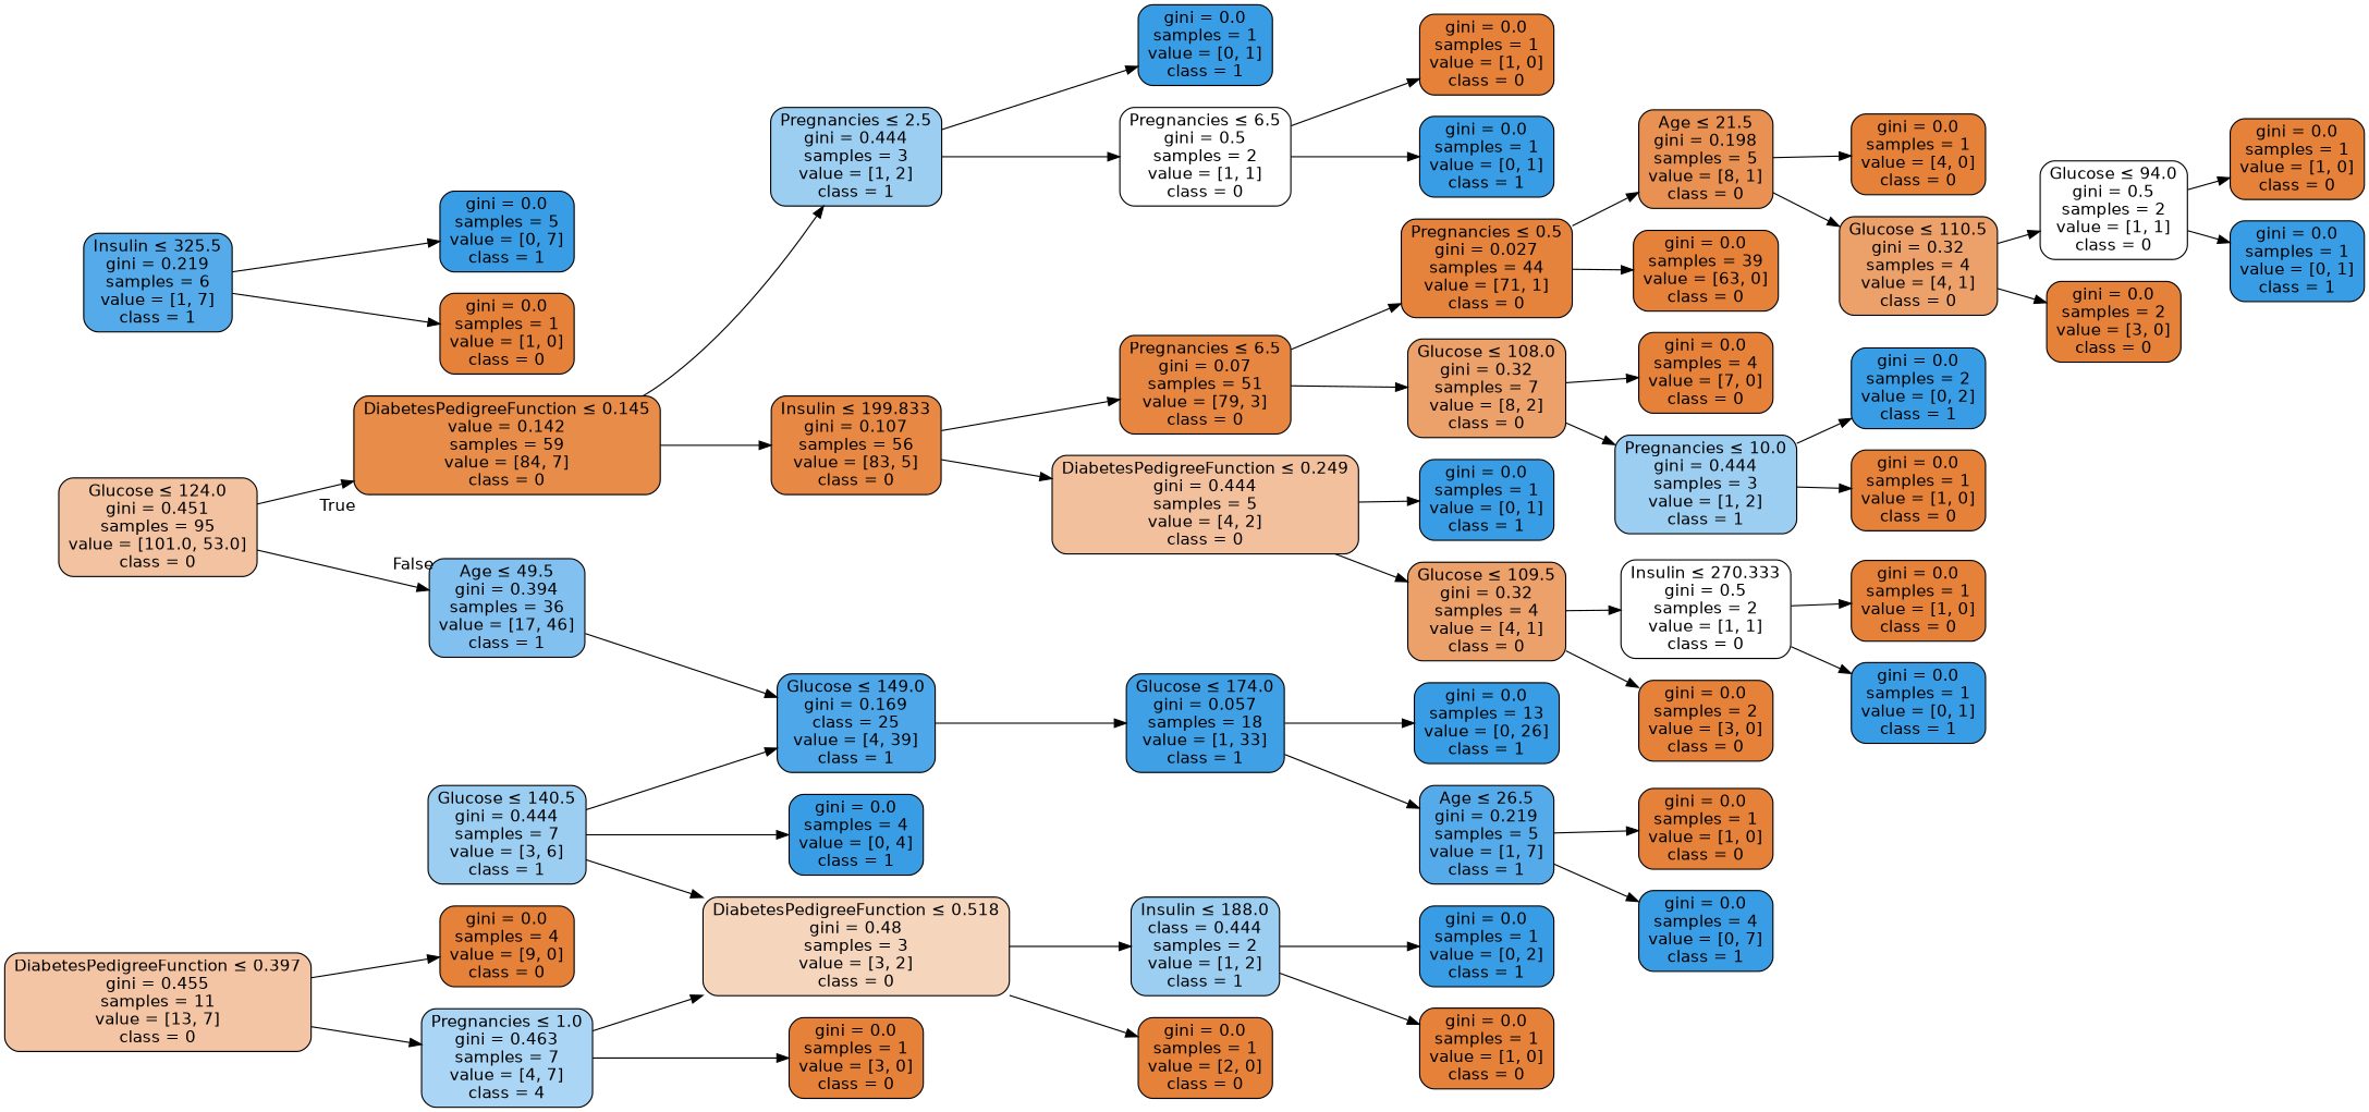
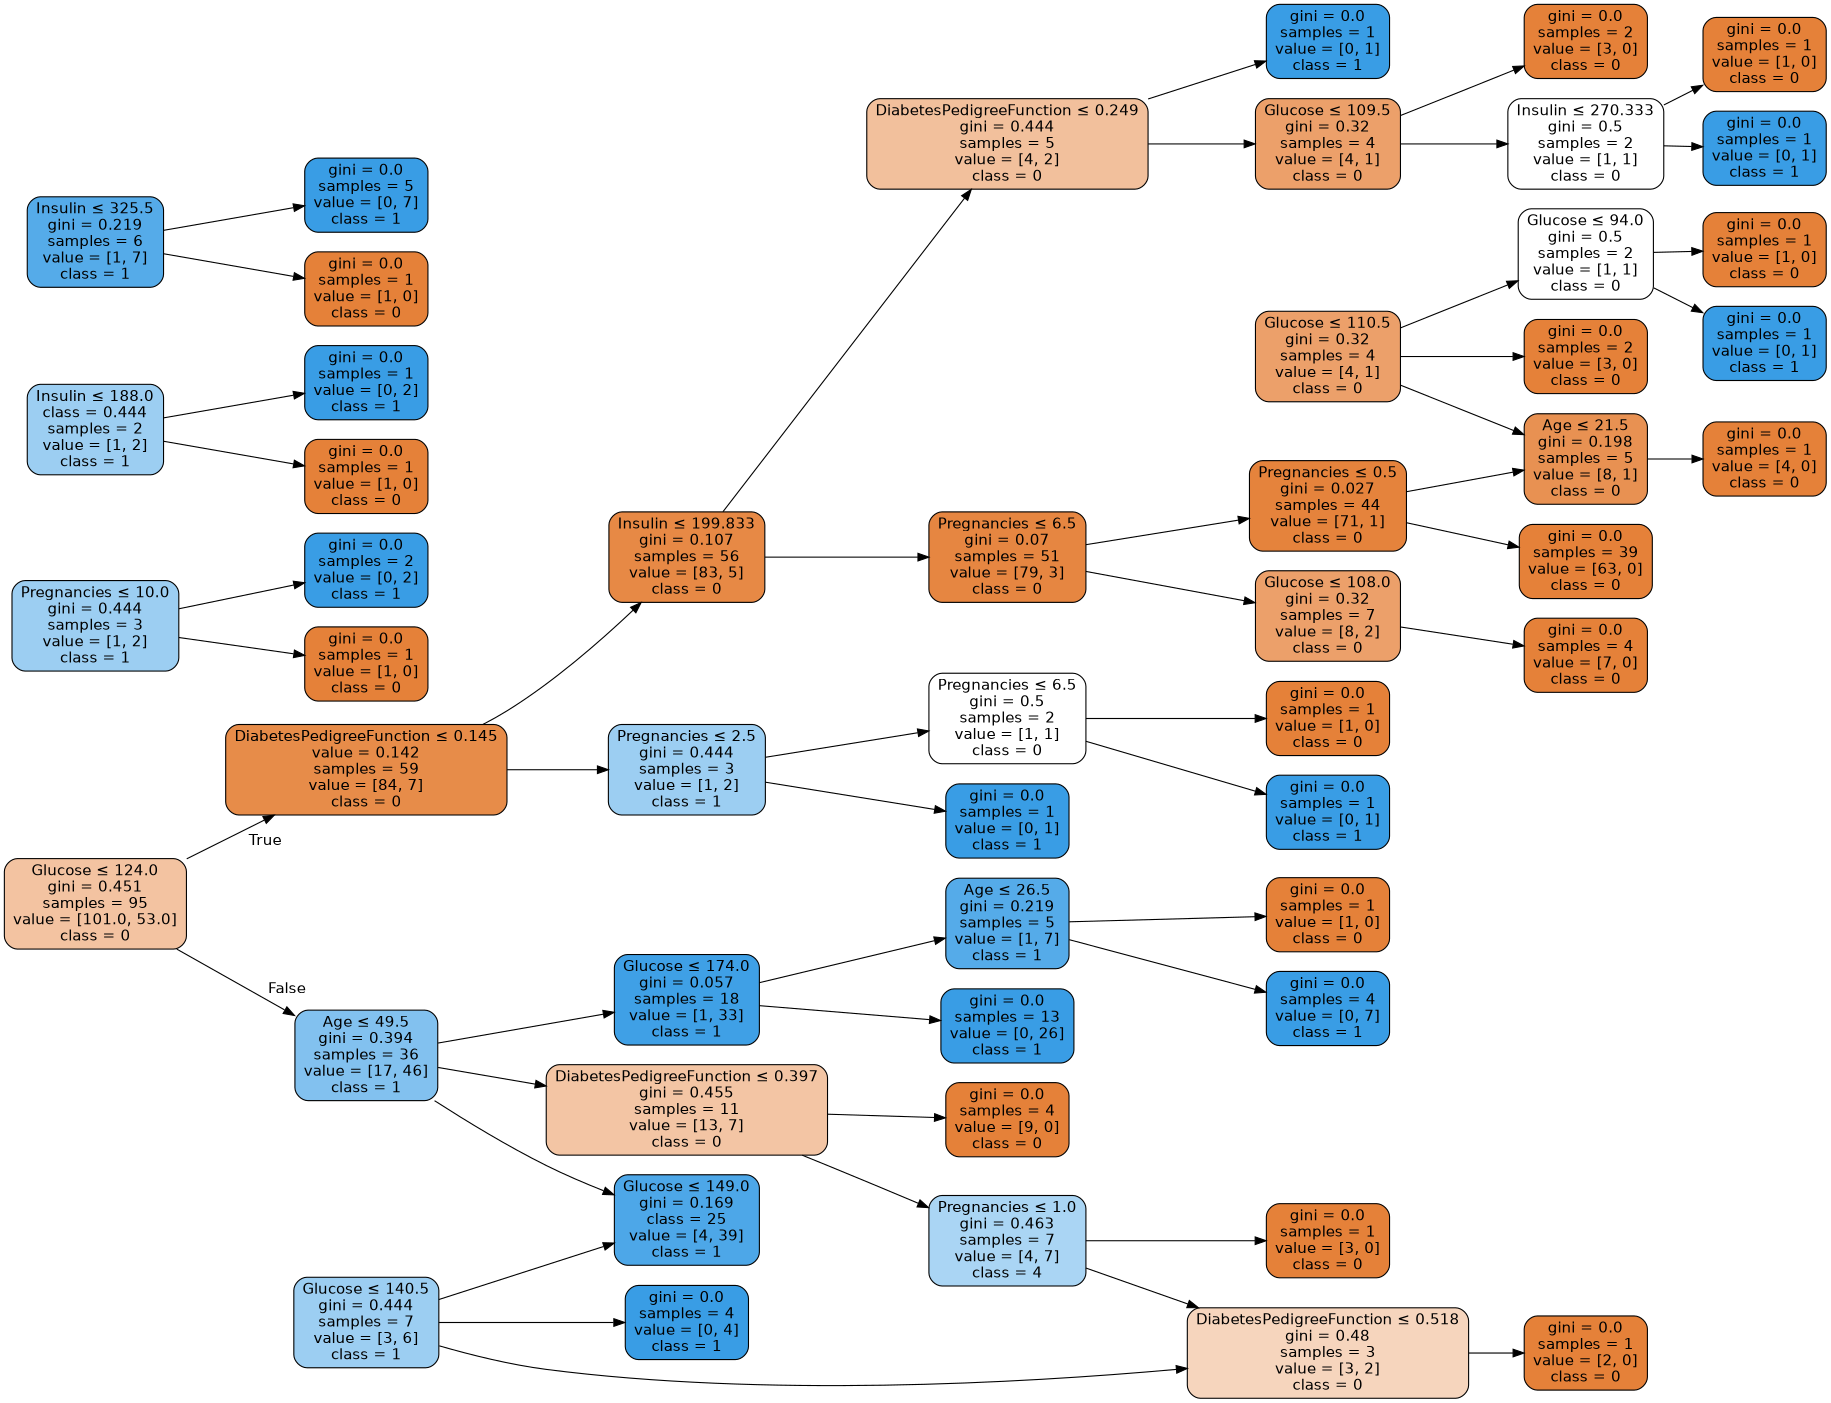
  digraph {
    rankdir=LR
    node [color=black fillcolor="#e58139" fontname=helvetica shape=box style="filled, rounded"]
    edge [fontname=helvetica]
    n1 [fillcolor="#f3c3a1" label=<Glucose &le; 124.0<br/>gini = 0.451<br/>samples = 95<br/>value = [101.0, 53.0]<br/>class = 0>]
    n2 [fillcolor="#e78c49" label=<DiabetesPedigreeFunction &le; 0.145<br/>value = 0.142<br/>samples = 59<br/>value = [84, 7]<br/>class = 0>]
    n3 [fillcolor="#82c1ef" label=<Age &le; 49.5<br/>gini = 0.394<br/>samples = 36<br/>value = [17, 46]<br/>class = 1>]
    n4 [fillcolor="#9ccef2" label=<Pregnancies &le; 2.5<br/>gini = 0.444<br/>samples = 3<br/>value = [1, 2]<br/>class = 1>]
    n5 [fillcolor="#e78945" label=<Insulin &le; 199.833<br/>gini = 0.107<br/>samples = 56<br/>value = [83, 5]<br/>class = 0>]
    n6 [fillcolor="#4da7e8" label=<Glucose &le; 149.0<br/>gini = 0.169<br/>class = 25<br/>value = [4, 39]<br/>class = 1>]
    n7 [fillcolor="#f3c5a4" label=<DiabetesPedigreeFunction &le; 0.397<br/>gini = 0.455<br/>samples = 11<br/>value = [13, 7]<br/>class = 0>]
    n8 [fillcolor="#399de5" label=<gini = 0.0<br/>samples = 1<br/>value = [0, 1]<br/>class = 1>]
    n9 [fillcolor="#ffffff" label=<Pregnancies &le; 6.5<br/>gini = 0.5<br/>samples = 2<br/>value = [1, 1]<br/>class = 0>]
    n10 [fillcolor="#e68641" label=<Pregnancies &le; 6.5<br/>gini = 0.07<br/>samples = 51<br/>value = [79, 3]<br/>class = 0>]
    n11 [fillcolor="#f2c09c" label=<DiabetesPedigreeFunction &le; 0.249<br/>gini = 0.444<br/>samples = 5<br/>value = [4, 2]<br/>class = 0>]
    n12 [label=<gini = 0.0<br/>samples = 1<br/>value = [1, 0]<br/>class = 0>]
    n13 [fillcolor="#399de5" label=<gini = 0.0<br/>samples = 1<br/>value = [0, 1]<br/>class = 1>]
    n14 [fillcolor="#e5833c" label=<Pregnancies &le; 0.5<br/>gini = 0.027<br/>samples = 44<br/>value = [71, 1]<br/>class = 0>]
    n15 [fillcolor="#eca06a" label=<Glucose &le; 108.0<br/>gini = 0.32<br/>samples = 7<br/>value = [8, 2]<br/>class = 0>]
    n16 [fillcolor="#399de5" label=<gini = 0.0<br/>samples = 1<br/>value = [0, 1]<br/>class = 1>]
    n17 [fillcolor="#eca06a" label=<Glucose &le; 109.5<br/>gini = 0.32<br/>samples = 4<br/>value = [4, 1]<br/>class = 0>]
    n18 [fillcolor="#e89152" label=<Age &le; 21.5<br/>gini = 0.198<br/>samples = 5<br/>value = [8, 1]<br/>class = 0>]
    n19 [label=<gini = 0.0<br/>samples = 39<br/>value = [63, 0]<br/>class = 0>]
    n20 [label=<gini = 0.0<br/>samples = 4<br/>value = [7, 0]<br/>class = 0>]
    n21 [fillcolor="#9ccef2" label=<Pregnancies &le; 10.0<br/>gini = 0.444<br/>samples = 3<br/>value = [1, 2]<br/>class = 1>]
    n22 [label=<gini = 0.0<br/>samples = 1<br/>value = [4, 0]<br/>class = 0>]
    n23 [fillcolor="#eca06a" label=<Glucose &le; 110.5<br/>gini = 0.32<br/>samples = 4<br/>value = [4, 1]<br/>class = 0>]
    n24 [fillcolor="#ffffff" label=<Glucose &le; 94.0<br/>gini = 0.5<br/>samples = 2<br/>value = [1, 1]<br/>class = 0>]
    n25 [label=<gini = 0.0<br/>samples = 2<br/>value = [3, 0]<br/>class = 0>]
    n26 [label=<gini = 0.0<br/>samples = 1<br/>value = [1, 0]<br/>class = 0>]
    n27 [fillcolor="#399de5" label=<gini = 0.0<br/>samples = 1<br/>value = [0, 1]<br/>class = 1>]
    n28 [fillcolor="#399de5" label=<gini = 0.0<br/>samples = 2<br/>value = [0, 2]<br/>class = 1>]
    n29 [label=<gini = 0.0<br/>samples = 1<br/>value = [1, 0]<br/>class = 0>]
    n30 [fillcolor="#ffffff" label=<Insulin &le; 270.333<br/>gini = 0.5<br/>samples = 2<br/>value = [1, 1]<br/>class = 0>]
    n31 [label=<gini = 0.0<br/>samples = 2<br/>value = [3, 0]<br/>class = 0>]
    n32 [label=<gini = 0.0<br/>samples = 1<br/>value = [1, 0]<br/>class = 0>]
    n33 [fillcolor="#399de5" label=<gini = 0.0<br/>samples = 1<br/>value = [0, 1]<br/>class = 1>]
    n34 [fillcolor="#3fa0e6" label=<Glucose &le; 174.0<br/>gini = 0.057<br/>samples = 18<br/>value = [1, 33]<br/>class = 1>]
    n35 [label=<gini = 0.0<br/>samples = 4<br/>value = [9, 0]<br/>class = 0>]
    n36 [fillcolor="#aad5f4" label=<Pregnancies &le; 1.0<br/>gini = 0.463<br/>samples = 7<br/>value = [4, 7]<br/>class = 4>]
    n37 [fillcolor="#9ccef2" label=<Glucose &le; 140.5<br/>gini = 0.444<br/>samples = 7<br/>value = [3, 6]<br/>class = 1>]
    n38 [fillcolor="#399de5" label=<gini = 0.0<br/>samples = 4<br/>value = [0, 4]<br/>class = 1>]
    n39 [fillcolor="#f6d5bd" label=<DiabetesPedigreeFunction &le; 0.518<br/>gini = 0.48<br/>samples = 3<br/>value = [3, 2]<br/>class = 0>]
    n40 [fillcolor="#399de5" label=<gini = 0.0<br/>samples = 13<br/>value = [0, 26]<br/>class = 1>]
    n41 [fillcolor="#55abe9" label=<Age &le; 26.5<br/>gini = 0.219<br/>samples = 5<br/>value = [1, 7]<br/>class = 1>]
    n42 [fillcolor="#9ccef2" label=<Insulin &le; 188.0<br/>class = 0.444<br/>samples = 2<br/>value = [1, 2]<br/>class = 1>]
    n43 [label=<gini = 0.0<br/>samples = 1<br/>value = [2, 0]<br/>class = 0>]
    n44 [fillcolor="#399de5" label=<gini = 0.0<br/>samples = 1<br/>value = [0, 2]<br/>class = 1>]
    n45 [label=<gini = 0.0<br/>samples = 1<br/>value = [1, 0]<br/>class = 0>]
    n46 [label=<gini = 0.0<br/>samples = 1<br/>value = [1, 0]<br/>class = 0>]
    n47 [fillcolor="#399de5" label=<gini = 0.0<br/>samples = 4<br/>value = [0, 7]<br/>class = 1>]
    n48 [label=<gini = 0.0<br/>samples = 1<br/>value = [3, 0]<br/>class = 0>]
    n49 [fillcolor="#55abe9" label=<Insulin &le; 325.5<br/>gini = 0.219<br/>samples = 6<br/>value = [1, 7]<br/>class = 1>]
    n50 [fillcolor="#399de5" label=<gini = 0.0<br/>samples = 5<br/>value = [0, 7]<br/>class = 1>]
    n51 [label=<gini = 0.0<br/>samples = 1<br/>value = [1, 0]<br/>class = 0>]
    n1 -> n2 [headlabel=True labelangle=45 labeldistance=2.5]
    n1 -> n3 [headlabel=False labelangle=-45 labeldistance=2.5]
    n2 -> n4
    n2 -> n5
    n3 -> n6
+   n3 -> n7
    n4 -> n8
    n4 -> n9
    n5 -> n10
    n5 -> n11
-   n6 -> n34
+   n3 -> n34
    n7 -> n35
    n7 -> n36
    n9 -> n12
    n9 -> n13
    n10 -> n14
    n10 -> n15
    n11 -> n16
    n11 -> n17
    n14 -> n18
    n14 -> n19
    n15 -> n20
-   n15 -> n21
    n17 -> n30
    n17 -> n31
    n18 -> n22
-   n18 -> n23
+   n23 -> n18
    n21 -> n28
    n21 -> n29
    n23 -> n24
    n23 -> n25
    n24 -> n26
    n24 -> n27
    n30 -> n32
    n30 -> n33
    n34 -> n40
    n34 -> n41
    n36 -> n39
    n36 -> n48
    n37 -> n6
    n37 -> n38
    n37 -> n39
-   n39 -> n42
    n39 -> n43
    n41 -> n46
    n41 -> n47
    n42 -> n44
    n42 -> n45
    n49 -> n50
    n49 -> n51
  }
